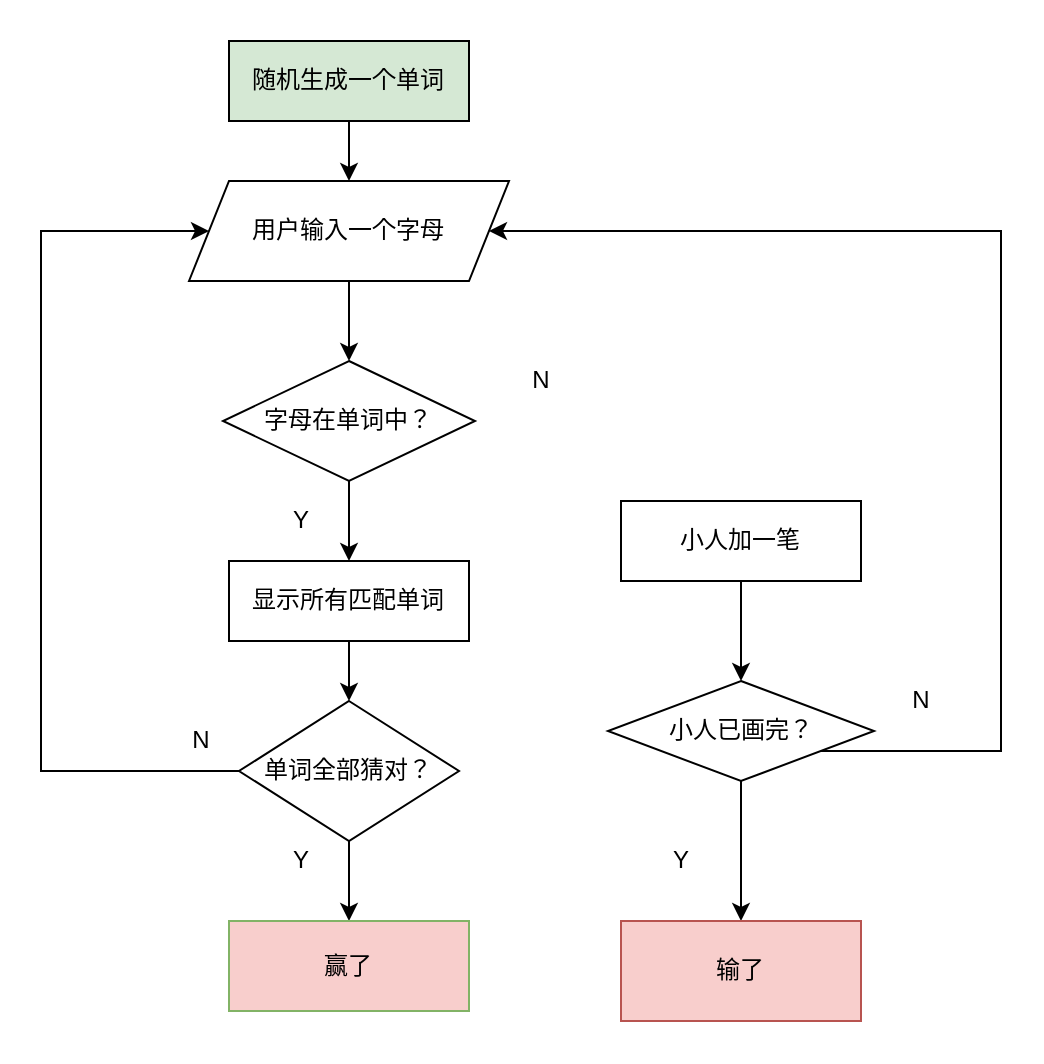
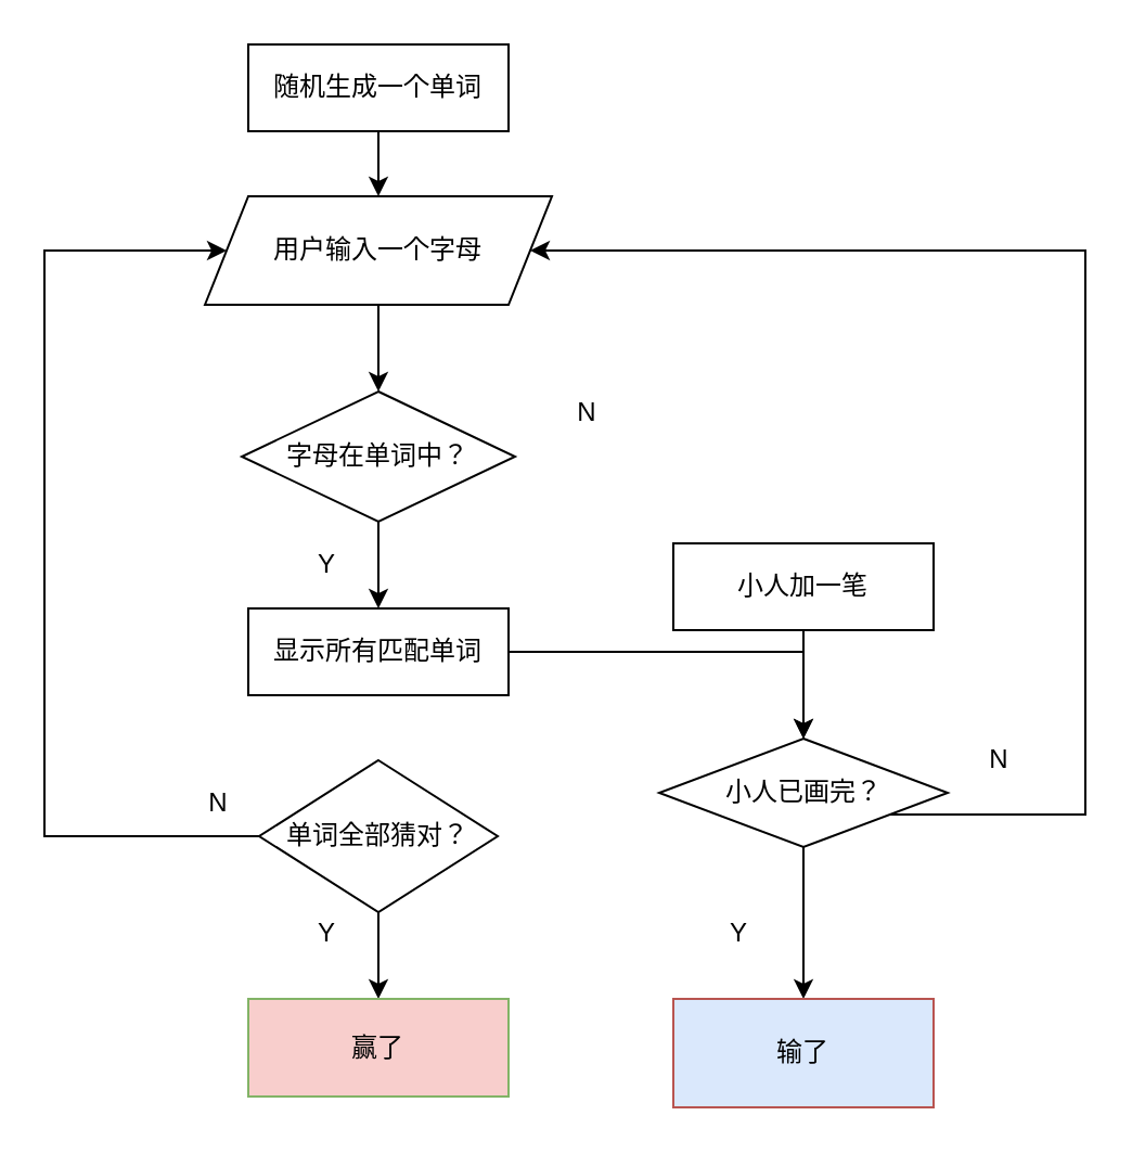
  <mxCell id="0" />
  <mxCell id="1" parent="0" />
  <mxCell id="2" value="" style="edgeStyle=orthogonalEdgeStyle;rounded=0;orthogonalLoop=1;jettySize=auto;html=1;" edge="1" parent="1" source="3"><mxGeometry relative="1" as="geometry"><mxPoint x="174" y="90" as="targetPoint" /></mxGeometry></mxCell>
- <mxCell id="3" value="随机生成一个单词" style="rounded=0;whiteSpace=wrap;html=1;fillColor=#d5e8d4;" vertex="1" parent="1"><mxGeometry x="114" y="20" width="120" height="40" as="geometry" /></mxCell>
+ <mxCell id="3" value="随机生成一个单词" style="rounded=0;whiteSpace=wrap;html=1;" vertex="1" parent="1"><mxGeometry x="114" y="20" width="120" height="40" as="geometry" /></mxCell>
  <mxCell id="4" value="" style="edgeStyle=orthogonalEdgeStyle;rounded=0;orthogonalLoop=1;jettySize=auto;html=1;" edge="1" parent="1" source="5" target="7"><mxGeometry relative="1" as="geometry" /></mxCell>
  <mxCell id="5" value="用户输入一个字母" style="shape=parallelogram;perimeter=parallelogramPerimeter;whiteSpace=wrap;html=1;fixedSize=1;" vertex="1" parent="1"><mxGeometry x="94" y="90" width="160" height="50" as="geometry" /></mxCell>
  <mxCell id="6" value="" style="edgeStyle=orthogonalEdgeStyle;rounded=0;orthogonalLoop=1;jettySize=auto;html=1;" edge="1" parent="1" source="7" target="10"><mxGeometry relative="1" as="geometry" /></mxCell>
  <mxCell id="7" value="字母在单词中？" style="rhombus;whiteSpace=wrap;html=1;" vertex="1" parent="1"><mxGeometry x="111" y="180" width="126" height="60" as="geometry" /></mxCell>
  <mxCell id="8" style="edgeStyle=orthogonalEdgeStyle;rounded=0;orthogonalLoop=1;jettySize=auto;html=1;entryX=0;entryY=0.5;entryDx=0;entryDy=0;exitX=0;exitY=0.5;exitDx=0;exitDy=0;" edge="1" parent="1" source="22" target="5"><mxGeometry relative="1" as="geometry"><mxPoint x="114" y="390" as="sourcePoint" /><Array as="points"><mxPoint x="20" y="385" /><mxPoint x="20" y="115" /></Array></mxGeometry></mxCell>
- <mxCell id="9" value="" style="edgeStyle=orthogonalEdgeStyle;rounded=0;orthogonalLoop=1;jettySize=auto;html=1;" edge="1" parent="1" source="10" target="22"><mxGeometry relative="1" as="geometry" /></mxCell>
+ <mxCell id="9" value="" style="edgeStyle=orthogonalEdgeStyle;rounded=0;orthogonalLoop=1;jettySize=auto;html=1;" edge="1" parent="1" source="10" target="17"><mxGeometry relative="1" as="geometry" /></mxCell>
  <mxCell id="10" value="显示所有匹配单词" style="whiteSpace=wrap;html=1;" vertex="1" parent="1"><mxGeometry x="114" y="280" width="120" height="40" as="geometry" /></mxCell>
  <mxCell id="11" value="Y" style="text;html=1;align=center;verticalAlign=middle;resizable=0;points=[];autosize=1;strokeColor=none;" vertex="1" parent="1"><mxGeometry x="140" y="250" width="20" height="20" as="geometry" /></mxCell>
  <mxCell id="12" value="" style="edgeStyle=orthogonalEdgeStyle;rounded=0;orthogonalLoop=1;jettySize=auto;html=1;" edge="1" parent="1" source="13" target="17"><mxGeometry relative="1" as="geometry" /></mxCell>
  <mxCell id="13" value="小人加一笔" style="whiteSpace=wrap;html=1;" vertex="1" parent="1"><mxGeometry x="310" y="250" width="120" height="40" as="geometry" /></mxCell>
  <mxCell id="14" value="N" style="text;html=1;align=center;verticalAlign=middle;resizable=0;points=[];autosize=1;strokeColor=none;" vertex="1" parent="1"><mxGeometry x="260" y="180" width="20" height="20" as="geometry" /></mxCell>
  <mxCell id="15" value="" style="edgeStyle=orthogonalEdgeStyle;rounded=0;orthogonalLoop=1;jettySize=auto;html=1;" edge="1" parent="1" source="17" target="18"><mxGeometry relative="1" as="geometry" /></mxCell>
  <mxCell id="16" style="edgeStyle=orthogonalEdgeStyle;rounded=0;orthogonalLoop=1;jettySize=auto;html=1;entryX=1;entryY=0.5;entryDx=0;entryDy=0;" edge="1" parent="1" source="17" target="5"><mxGeometry relative="1" as="geometry"><Array as="points"><mxPoint x="500" y="375" /><mxPoint x="500" y="115" /></Array></mxGeometry></mxCell>
  <mxCell id="17" value="小人已画完？" style="rhombus;whiteSpace=wrap;html=1;" vertex="1" parent="1"><mxGeometry x="303.5" y="340" width="133" height="50" as="geometry" /></mxCell>
- <mxCell id="18" value="输了" style="whiteSpace=wrap;html=1;fillColor=#f8cecc;strokeColor=#b85450;" vertex="1" parent="1"><mxGeometry x="310" y="460" width="120" height="50" as="geometry" /></mxCell>
+ <mxCell id="18" value="输了" style="whiteSpace=wrap;html=1;fillColor=#dae8fc;strokeColor=#b85450;" vertex="1" parent="1"><mxGeometry x="310" y="460" width="120" height="50" as="geometry" /></mxCell>
  <mxCell id="19" value="Y" style="text;html=1;align=center;verticalAlign=middle;resizable=0;points=[];autosize=1;strokeColor=none;" vertex="1" parent="1"><mxGeometry x="330" y="420" width="20" height="20" as="geometry" /></mxCell>
  <mxCell id="20" value="N" style="text;html=1;align=center;verticalAlign=middle;resizable=0;points=[];autosize=1;strokeColor=none;" vertex="1" parent="1"><mxGeometry x="450" y="340" width="20" height="20" as="geometry" /></mxCell>
  <mxCell id="21" value="" style="edgeStyle=orthogonalEdgeStyle;rounded=0;orthogonalLoop=1;jettySize=auto;html=1;" edge="1" parent="1" source="22" target="23"><mxGeometry relative="1" as="geometry" /></mxCell>
  <mxCell id="22" value="单词全部猜对？" style="rhombus;whiteSpace=wrap;html=1;" vertex="1" parent="1"><mxGeometry x="119" y="350" width="110" height="70" as="geometry" /></mxCell>
  <mxCell id="23" value="赢了" style="whiteSpace=wrap;html=1;fillColor=#f8cecc;strokeColor=#82b366;" vertex="1" parent="1"><mxGeometry x="114" y="460" width="120" height="45" as="geometry" /></mxCell>
  <mxCell id="24" value="Y" style="text;html=1;align=center;verticalAlign=middle;resizable=0;points=[];autosize=1;strokeColor=none;" vertex="1" parent="1"><mxGeometry x="140" y="420" width="20" height="20" as="geometry" /></mxCell>
  <mxCell id="25" value="N" style="text;html=1;align=center;verticalAlign=middle;resizable=0;points=[];autosize=1;strokeColor=none;" vertex="1" parent="1"><mxGeometry x="90" y="360" width="20" height="20" as="geometry" /></mxCell>
